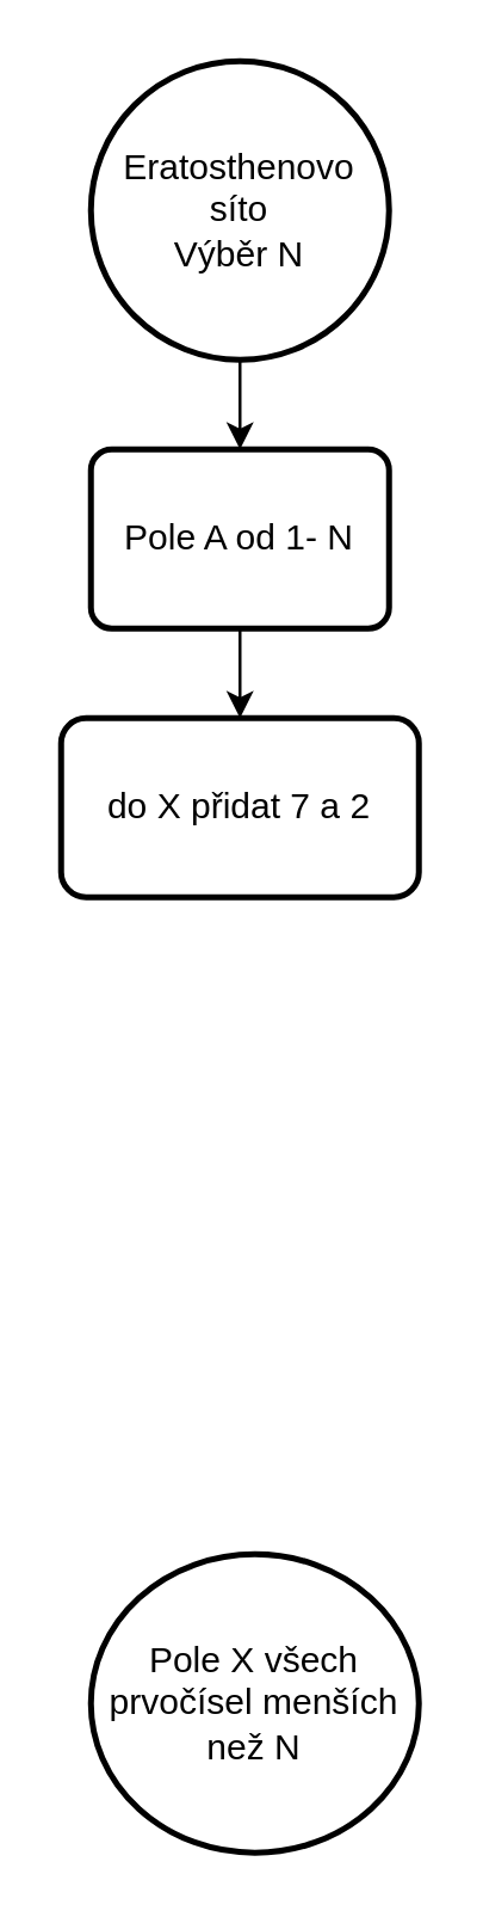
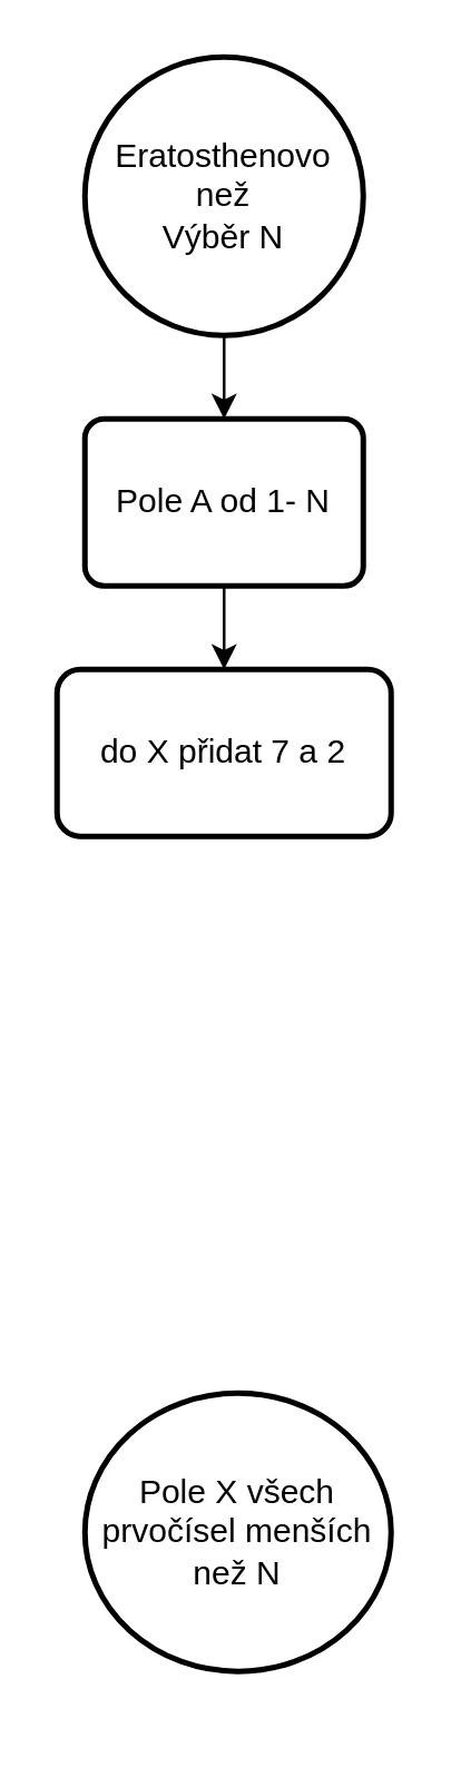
  <mxCell id="0" />
  <mxCell id="1" parent="0" />
  <mxCell id="2" style="edgeStyle=orthogonalEdgeStyle;rounded=0;orthogonalLoop=1;jettySize=auto;html=1;" edge="1" parent="1" source="3"><mxGeometry relative="1" as="geometry"><mxPoint x="80" y="150" as="targetPoint" /></mxGeometry></mxCell>
- <mxCell id="3" value="&lt;div&gt;Eratosthenovo síto&lt;/div&gt;&lt;div&gt;Výběr N&lt;br&gt; &lt;/div&gt;" style="strokeWidth=2;html=1;shape=mxgraph.flowchart.start_2;whiteSpace=wrap;" vertex="1" parent="1"><mxGeometry x="30" y="20" width="100" height="100" as="geometry" /></mxCell>
- <mxCell id="4" value="Pole X všech prvočísel menších než N" style="strokeWidth=2;html=1;shape=mxgraph.flowchart.start_2;whiteSpace=wrap;" vertex="1" parent="1"><mxGeometry x="30" y="520" width="110" height="100" as="geometry" /></mxCell>
+ <mxCell id="3" value="&lt;div&gt;Eratosthenovo než&lt;/div&gt;&lt;div&gt;Výběr N&lt;br&gt; &lt;/div&gt;" style="strokeWidth=2;html=1;shape=mxgraph.flowchart.start_2;whiteSpace=wrap;" vertex="1" parent="1"><mxGeometry x="30" y="20" width="100" height="100" as="geometry" /></mxCell>
+ <mxCell id="4" value="Pole X všech prvočísel menších než N" style="strokeWidth=2;html=1;shape=mxgraph.flowchart.start_2;whiteSpace=wrap;" vertex="1" parent="1"><mxGeometry x="30" y="500" width="110" height="100" as="geometry" /></mxCell>
  <mxCell id="5" value="" style="edgeStyle=orthogonalEdgeStyle;rounded=0;orthogonalLoop=1;jettySize=auto;html=1;" edge="1" parent="1" source="6" target="7"><mxGeometry relative="1" as="geometry" /></mxCell>
  <mxCell id="6" value="Pole A od 1- N" style="rounded=1;whiteSpace=wrap;html=1;absoluteArcSize=1;arcSize=14;strokeWidth=2;" vertex="1" parent="1"><mxGeometry x="30" y="150" width="100" height="60" as="geometry" /></mxCell>
  <mxCell id="7" value="do X přidat 7 a 2" style="whiteSpace=wrap;html=1;rounded=1;arcSize=14;strokeWidth=2;" vertex="1" parent="1"><mxGeometry x="20" y="240" width="120" height="60" as="geometry" /></mxCell>
